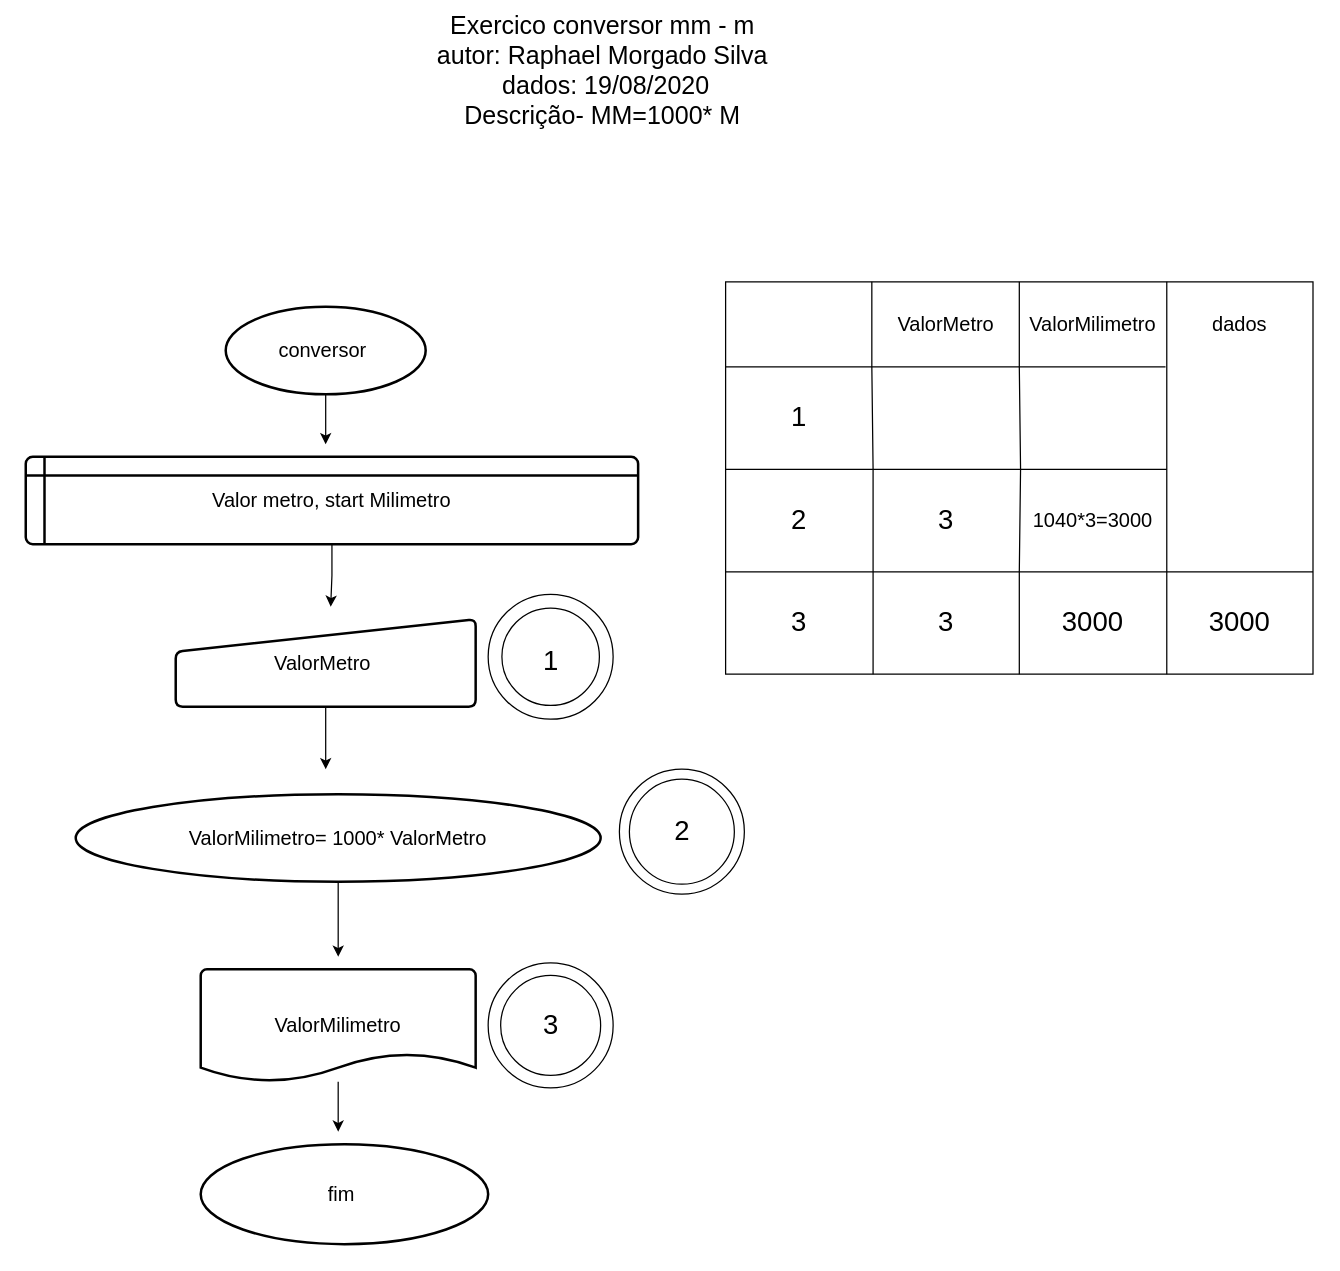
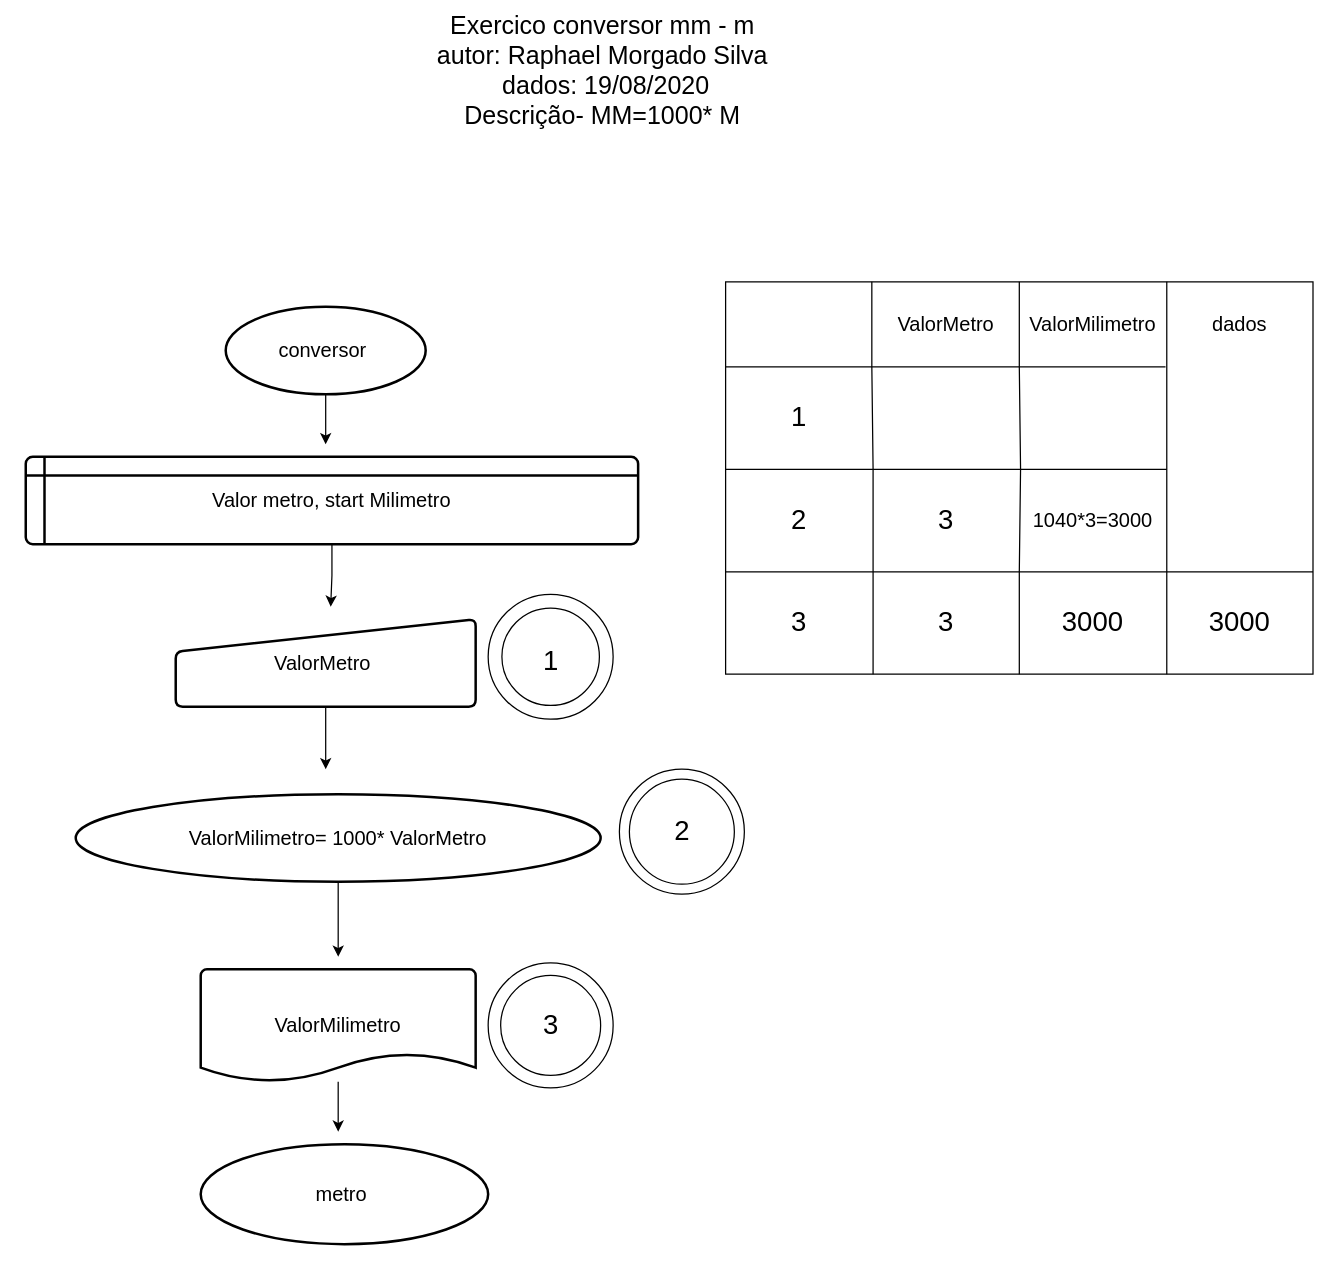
  <mxCell id="0" />
  <mxCell id="1" parent="0" />
  <mxCell id="2" value="&lt;font style=&quot;vertical-align: inherit ; font-size: 20px&quot;&gt;&lt;font style=&quot;vertical-align: inherit ; font-size: 20px&quot;&gt;&lt;font style=&quot;vertical-align: inherit ; font-size: 20px&quot;&gt;&lt;font style=&quot;vertical-align: inherit ; font-size: 20px&quot;&gt;Exercico conversor mm - m&amp;nbsp; &lt;/font&gt;&lt;/font&gt;&lt;br&gt;&lt;font style=&quot;vertical-align: inherit ; font-size: 20px&quot;&gt;&lt;font style=&quot;vertical-align: inherit ; font-size: 20px&quot;&gt;autor: Raphael Morgado Silva&amp;nbsp; &lt;/font&gt;&lt;/font&gt;&lt;br&gt;&lt;font style=&quot;vertical-align: inherit ; font-size: 20px&quot;&gt;&lt;font style=&quot;vertical-align: inherit ; font-size: 20px&quot;&gt;dados: 19/08/2020&lt;br&gt;&lt;/font&gt;&lt;/font&gt;Descrição- MM=1000* M&amp;nbsp;&lt;br&gt;&lt;/font&gt;&lt;/font&gt;" style="text;html=1;align=center;verticalAlign=middle;resizable=0;points=[];autosize=1;" vertex="1" parent="1"><mxGeometry x="339" y="20" width="290" height="70" as="geometry" /></mxCell>
  <mxCell id="3" style="edgeStyle=orthogonalEdgeStyle;rounded=0;orthogonalLoop=1;jettySize=auto;html=1;" edge="1" parent="1" source="4"><mxGeometry relative="1" as="geometry"><mxPoint x="260" y="355" as="targetPoint" /></mxGeometry></mxCell>
  <mxCell id="4" value="&lt;font style=&quot;font-size: 16px&quot;&gt;conversor&amp;nbsp;&lt;/font&gt;" style="strokeWidth=2;html=1;shape=mxgraph.flowchart.start_1;whiteSpace=wrap;" vertex="1" parent="1"><mxGeometry x="180" y="245" width="160" height="70" as="geometry" /></mxCell>
  <mxCell id="5" style="edgeStyle=orthogonalEdgeStyle;rounded=0;orthogonalLoop=1;jettySize=auto;html=1;" edge="1" parent="1" source="6"><mxGeometry relative="1" as="geometry"><mxPoint x="264" y="485" as="targetPoint" /></mxGeometry></mxCell>
  <mxCell id="6" value="&lt;font style=&quot;font-size: 16px&quot;&gt;Valor metro, start Milimetro&lt;/font&gt;" style="shape=internalStorage;whiteSpace=wrap;html=1;dx=15;dy=15;rounded=1;arcSize=8;strokeWidth=2;" vertex="1" parent="1"><mxGeometry x="20" y="365" width="490" height="70" as="geometry" /></mxCell>
  <mxCell id="7" style="edgeStyle=orthogonalEdgeStyle;rounded=0;orthogonalLoop=1;jettySize=auto;html=1;" edge="1" parent="1" source="8"><mxGeometry relative="1" as="geometry"><mxPoint x="260" y="615" as="targetPoint" /></mxGeometry></mxCell>
  <mxCell id="8" value="&lt;font style=&quot;font-size: 16px&quot;&gt;ValorMetro&amp;nbsp;&lt;/font&gt;" style="html=1;strokeWidth=2;shape=manualInput;whiteSpace=wrap;rounded=1;size=26;arcSize=11;" vertex="1" parent="1"><mxGeometry x="140" y="495" width="240" height="70" as="geometry" /></mxCell>
  <mxCell id="9" style="edgeStyle=orthogonalEdgeStyle;rounded=0;orthogonalLoop=1;jettySize=auto;html=1;" edge="1" parent="1" source="10"><mxGeometry relative="1" as="geometry"><mxPoint x="270" y="765" as="targetPoint" /></mxGeometry></mxCell>
  <mxCell id="10" value="&lt;font style=&quot;font-size: 16px&quot;&gt;ValorMilimetro= 1000* ValorMetro&lt;/font&gt;" style="ellipse;whiteSpace=wrap;html=1;absoluteArcSize=1;arcSize=14;strokeWidth=2;" vertex="1" parent="1"><mxGeometry x="60" y="635" width="420" height="70" as="geometry" /></mxCell>
  <mxCell id="11" style="edgeStyle=orthogonalEdgeStyle;rounded=0;orthogonalLoop=1;jettySize=auto;html=1;" edge="1" parent="1" source="12"><mxGeometry relative="1" as="geometry"><mxPoint x="270" y="905" as="targetPoint" /></mxGeometry></mxCell>
  <mxCell id="12" value="&lt;font style=&quot;font-size: 16px&quot;&gt;ValorMilimetro&lt;/font&gt;" style="strokeWidth=2;html=1;shape=mxgraph.flowchart.document2;whiteSpace=wrap;size=0.25;" vertex="1" parent="1"><mxGeometry x="160" y="775" width="220" height="90" as="geometry" /></mxCell>
  <mxCell id="13" value="" style="shape=table;html=1;whiteSpace=wrap;startSize=0;container=1;collapsible=0;childLayout=tableLayout;" vertex="1" parent="1"><mxGeometry x="580" y="225" width="470" height="314" as="geometry" /></mxCell>
  <mxCell id="14" value="" style="shape=partialRectangle;html=1;whiteSpace=wrap;collapsible=0;dropTarget=0;pointerEvents=0;fillColor=none;top=0;left=0;bottom=0;right=0;points=[[0,0.5],[1,0.5]];portConstraint=eastwest;" vertex="1" parent="13"><mxGeometry width="470" height="68" as="geometry" /></mxCell>
  <mxCell id="15" value="&lt;font style=&quot;font-size: 16px&quot;&gt;ValorMetro&lt;/font&gt;" style="shape=partialRectangle;html=1;whiteSpace=wrap;connectable=0;overflow=hidden;fillColor=none;top=0;left=0;bottom=0;right=0;" vertex="1" parent="14"><mxGeometry x="118" width="117" height="68" as="geometry" /></mxCell>
  <mxCell id="16" value="&lt;font style=&quot;font-size: 16px&quot;&gt;ValorMilimetro&lt;/font&gt;" style="shape=partialRectangle;html=1;whiteSpace=wrap;connectable=0;overflow=hidden;fillColor=none;top=0;left=0;bottom=0;right=0;" vertex="1" parent="14"><mxGeometry x="235" width="118" height="68" as="geometry" /></mxCell>
  <mxCell id="17" value="&lt;font style=&quot;font-size: 16px&quot;&gt;dados&lt;/font&gt;" style="shape=partialRectangle;html=1;whiteSpace=wrap;connectable=0;overflow=hidden;fillColor=none;top=0;left=0;bottom=0;right=0;" vertex="1" parent="14"><mxGeometry x="353" width="117" height="68" as="geometry" /></mxCell>
  <mxCell id="18" value="" style="shape=partialRectangle;html=1;whiteSpace=wrap;collapsible=0;dropTarget=0;pointerEvents=0;fillColor=none;top=0;left=0;bottom=0;right=0;points=[[0,0.5],[1,0.5]];portConstraint=eastwest;" vertex="1" parent="13"><mxGeometry y="68" width="470" height="82" as="geometry" /></mxCell>
  <mxCell id="19" value="&lt;font style=&quot;font-size: 22px&quot;&gt;1&lt;/font&gt;" style="shape=partialRectangle;html=1;whiteSpace=wrap;connectable=0;overflow=hidden;fillColor=none;top=0;left=0;bottom=0;right=0;" vertex="1" parent="18"><mxGeometry width="118" height="82" as="geometry" /></mxCell>
  <mxCell id="20" value="" style="shape=partialRectangle;html=1;whiteSpace=wrap;connectable=0;overflow=hidden;fillColor=none;top=0;left=0;bottom=0;right=0;" vertex="1" parent="18"><mxGeometry x="235" width="118" height="82" as="geometry" /></mxCell>
  <mxCell id="21" value="" style="shape=partialRectangle;html=1;whiteSpace=wrap;connectable=0;overflow=hidden;fillColor=none;top=0;left=0;bottom=0;right=0;" vertex="1" parent="18"><mxGeometry x="353" width="117" height="82" as="geometry" /></mxCell>
  <mxCell id="22" style="shape=partialRectangle;html=1;whiteSpace=wrap;collapsible=0;dropTarget=0;pointerEvents=0;fillColor=none;top=0;left=0;bottom=0;right=0;points=[[0,0.5],[1,0.5]];portConstraint=eastwest;" vertex="1" parent="13"><mxGeometry y="150" width="470" height="82" as="geometry" /></mxCell>
  <mxCell id="23" value="&lt;font style=&quot;font-size: 22px&quot;&gt;2&lt;/font&gt;" style="shape=partialRectangle;html=1;whiteSpace=wrap;connectable=0;overflow=hidden;fillColor=none;top=0;left=0;bottom=0;right=0;" vertex="1" parent="22"><mxGeometry width="118" height="82" as="geometry" /></mxCell>
  <mxCell id="24" value="&lt;font style=&quot;font-size: 22px&quot;&gt;3&lt;/font&gt;" style="shape=partialRectangle;html=1;whiteSpace=wrap;connectable=0;overflow=hidden;fillColor=none;top=0;left=0;bottom=0;right=0;" vertex="1" parent="22"><mxGeometry x="118" width="117" height="82" as="geometry" /></mxCell>
  <mxCell id="25" value="&lt;font style=&quot;font-size: 16px&quot;&gt;1040*3=3000&lt;/font&gt;" style="shape=partialRectangle;html=1;whiteSpace=wrap;connectable=0;overflow=hidden;fillColor=none;top=0;left=0;bottom=0;right=0;" vertex="1" parent="22"><mxGeometry x="235" width="118" height="82" as="geometry" /></mxCell>
  <mxCell id="26" style="shape=partialRectangle;html=1;whiteSpace=wrap;connectable=0;overflow=hidden;fillColor=none;top=0;left=0;bottom=0;right=0;" vertex="1" parent="22"><mxGeometry x="353" width="117" height="82" as="geometry" /></mxCell>
  <mxCell id="27" style="shape=partialRectangle;html=1;whiteSpace=wrap;collapsible=0;dropTarget=0;pointerEvents=0;fillColor=none;top=0;left=0;bottom=0;right=0;points=[[0,0.5],[1,0.5]];portConstraint=eastwest;" vertex="1" parent="13"><mxGeometry y="232" width="470" height="82" as="geometry" /></mxCell>
  <mxCell id="28" value="&lt;font style=&quot;font-size: 22px&quot;&gt;3&lt;/font&gt;" style="shape=partialRectangle;html=1;whiteSpace=wrap;connectable=0;overflow=hidden;fillColor=none;top=0;left=0;bottom=0;right=0;" vertex="1" parent="27"><mxGeometry width="118" height="82" as="geometry" /></mxCell>
  <mxCell id="29" value="&lt;font style=&quot;font-size: 22px&quot;&gt;3&lt;/font&gt;" style="shape=partialRectangle;html=1;whiteSpace=wrap;connectable=0;overflow=hidden;fillColor=none;top=0;left=0;bottom=0;right=0;" vertex="1" parent="27"><mxGeometry x="118" width="117" height="82" as="geometry" /></mxCell>
  <mxCell id="30" value="&lt;font style=&quot;font-size: 22px&quot;&gt;3000&lt;/font&gt;" style="shape=partialRectangle;html=1;whiteSpace=wrap;connectable=0;overflow=hidden;fillColor=none;top=0;left=0;bottom=0;right=0;" vertex="1" parent="27"><mxGeometry x="235" width="118" height="82" as="geometry" /></mxCell>
  <mxCell id="31" value="&lt;font style=&quot;font-size: 22px&quot;&gt;3000&lt;/font&gt;" style="shape=partialRectangle;html=1;whiteSpace=wrap;connectable=0;overflow=hidden;fillColor=none;top=0;left=0;bottom=0;right=0;" vertex="1" parent="27"><mxGeometry x="353" width="117" height="82" as="geometry" /></mxCell>
- <mxCell id="32" value="&lt;font style=&quot;font-size: 16px&quot;&gt;fim&amp;nbsp;&lt;/font&gt;" style="strokeWidth=2;html=1;shape=mxgraph.flowchart.start_1;whiteSpace=wrap;" vertex="1" parent="1"><mxGeometry x="160" y="915" width="230" height="80" as="geometry" /></mxCell>
+ <mxCell id="32" value="&lt;font style=&quot;font-size: 16px&quot;&gt;metro&amp;nbsp;&lt;/font&gt;" style="strokeWidth=2;html=1;shape=mxgraph.flowchart.start_1;whiteSpace=wrap;" vertex="1" parent="1"><mxGeometry x="160" y="915" width="230" height="80" as="geometry" /></mxCell>
  <mxCell id="33" value="&lt;font style=&quot;font-size: 22px&quot;&gt;1&lt;/font&gt;" style="text;html=1;align=center;verticalAlign=middle;resizable=0;points=[];autosize=1;" vertex="1" parent="1"><mxGeometry x="425" y="519" width="30" height="20" as="geometry" /></mxCell>
  <mxCell id="34" value="&lt;font style=&quot;font-size: 22px&quot;&gt;2&lt;/font&gt;" style="text;html=1;align=center;verticalAlign=middle;resizable=0;points=[];autosize=1;" vertex="1" parent="1"><mxGeometry x="530" y="655" width="30" height="20" as="geometry" /></mxCell>
  <mxCell id="35" value="&lt;font style=&quot;font-size: 22px&quot;&gt;3&lt;/font&gt;" style="text;html=1;align=center;verticalAlign=middle;resizable=0;points=[];autosize=1;" vertex="1" parent="1"><mxGeometry x="425" y="810" width="30" height="20" as="geometry" /></mxCell>
  <mxCell id="36" value="" style="verticalLabelPosition=bottom;verticalAlign=top;html=1;shape=mxgraph.basic.donut;dx=11;" vertex="1" parent="1"><mxGeometry x="390" y="475" width="100" height="100" as="geometry" /></mxCell>
  <mxCell id="37" value="" style="verticalLabelPosition=bottom;verticalAlign=top;html=1;shape=mxgraph.basic.donut;dx=8;" vertex="1" parent="1"><mxGeometry x="495" y="615" width="100" height="100" as="geometry" /></mxCell>
  <mxCell id="38" value="" style="verticalLabelPosition=bottom;verticalAlign=top;html=1;shape=mxgraph.basic.donut;dx=10;" vertex="1" parent="1"><mxGeometry x="390" y="770" width="100" height="100" as="geometry" /></mxCell>
